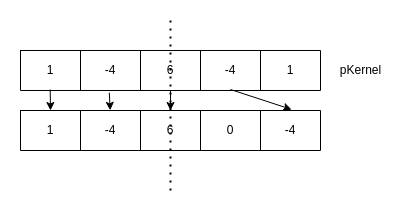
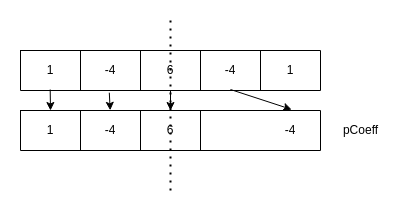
  <mxCell id="0" />
  <mxCell id="1" parent="0" />
  <mxCell id="2" value="" style="shape=table;startSize=0;container=1;collapsible=0;childLayout=tableLayout;" vertex="1" parent="1"><mxGeometry x="20" y="50" width="300" height="40" as="geometry" /></mxCell>
  <mxCell id="3" value="" style="shape=partialRectangle;collapsible=0;dropTarget=0;pointerEvents=0;fillColor=none;top=0;left=0;bottom=0;right=0;points=[[0,0.5],[1,0.5]];portConstraint=eastwest;" vertex="1" parent="2"><mxGeometry width="300" height="40" as="geometry" /></mxCell>
  <mxCell id="4" value="1" style="shape=partialRectangle;html=1;whiteSpace=wrap;connectable=0;overflow=hidden;fillColor=none;top=0;left=0;bottom=0;right=0;pointerEvents=1;" vertex="1" parent="3"><mxGeometry width="60" height="40" as="geometry" /></mxCell>
  <mxCell id="5" value="-4" style="shape=partialRectangle;html=1;whiteSpace=wrap;connectable=0;overflow=hidden;fillColor=none;top=0;left=0;bottom=0;right=0;pointerEvents=1;" vertex="1" parent="3"><mxGeometry x="60" width="60" height="40" as="geometry" /></mxCell>
  <mxCell id="6" value="6" style="shape=partialRectangle;html=1;whiteSpace=wrap;connectable=0;overflow=hidden;fillColor=none;top=0;left=0;bottom=0;right=0;pointerEvents=1;" vertex="1" parent="3"><mxGeometry x="120" width="60" height="40" as="geometry" /></mxCell>
  <mxCell id="7" value="-4" style="shape=partialRectangle;html=1;whiteSpace=wrap;connectable=0;overflow=hidden;fillColor=none;top=0;left=0;bottom=0;right=0;pointerEvents=1;" vertex="1" parent="3"><mxGeometry x="180" width="60" height="40" as="geometry" /></mxCell>
  <mxCell id="8" value="1" style="shape=partialRectangle;html=1;whiteSpace=wrap;connectable=0;overflow=hidden;fillColor=none;top=0;left=0;bottom=0;right=0;pointerEvents=1;" vertex="1" parent="3"><mxGeometry x="240" width="60" height="40" as="geometry" /></mxCell>
  <mxCell id="9" value="" style="shape=table;startSize=0;container=1;collapsible=0;childLayout=tableLayout;" vertex="1" parent="1"><mxGeometry x="20" y="110" width="300" height="40" as="geometry" /></mxCell>
  <mxCell id="10" value="" style="shape=partialRectangle;collapsible=0;dropTarget=0;pointerEvents=0;fillColor=none;top=0;left=0;bottom=0;right=0;points=[[0,0.5],[1,0.5]];portConstraint=eastwest;" vertex="1" parent="9"><mxGeometry width="300" height="40" as="geometry" /></mxCell>
  <mxCell id="11" value="1" style="shape=partialRectangle;html=1;whiteSpace=wrap;connectable=0;overflow=hidden;fillColor=none;top=0;left=0;bottom=0;right=0;pointerEvents=1;" vertex="1" parent="10"><mxGeometry width="60" height="40" as="geometry" /></mxCell>
  <mxCell id="12" value="-4" style="shape=partialRectangle;html=1;whiteSpace=wrap;connectable=0;overflow=hidden;fillColor=none;top=0;left=0;bottom=0;right=0;pointerEvents=1;" vertex="1" parent="10"><mxGeometry x="60" width="60" height="40" as="geometry" /></mxCell>
  <mxCell id="13" value="6" style="shape=partialRectangle;html=1;whiteSpace=wrap;connectable=0;overflow=hidden;fillColor=none;top=0;left=0;bottom=0;right=0;pointerEvents=1;" vertex="1" parent="10"><mxGeometry x="120" width="60" height="40" as="geometry" /></mxCell>
- <mxCell id="14" value="0" style="shape=partialRectangle;html=1;whiteSpace=wrap;connectable=0;overflow=hidden;fillColor=none;top=0;left=0;bottom=0;right=0;pointerEvents=1;" vertex="1" parent="10"><mxGeometry x="180" width="60" height="40" as="geometry" /></mxCell>
  <mxCell id="15" value="-4" style="shape=partialRectangle;html=1;whiteSpace=wrap;connectable=0;overflow=hidden;fillColor=none;top=0;left=0;bottom=0;right=0;pointerEvents=1;" vertex="1" parent="10"><mxGeometry x="240" width="60" height="40" as="geometry" /></mxCell>
- <mxCell id="16" value="pKernel" style="text;html=1;align=center;verticalAlign=middle;resizable=0;points=[];autosize=1;strokeColor=none;fillColor=none;" vertex="1" parent="1"><mxGeometry x="330" y="60" width="60" height="20" as="geometry" /></mxCell>
+ <mxCell id="17" value="pCoeff" style="text;html=1;align=center;verticalAlign=middle;resizable=0;points=[];autosize=1;strokeColor=none;fillColor=none;" vertex="1" parent="1"><mxGeometry x="335" y="120" width="50" height="20" as="geometry" /></mxCell>
  <mxCell id="18" value="" style="endArrow=none;dashed=1;html=1;dashPattern=1 3;strokeWidth=2;" edge="1" parent="1"><mxGeometry width="50" height="50" relative="1" as="geometry"><mxPoint x="170" y="190" as="sourcePoint" /><mxPoint x="170" y="20" as="targetPoint" /></mxGeometry></mxCell>
  <mxCell id="19" value="" style="endArrow=classic;html=1;exitX=0.099;exitY=0.975;exitDx=0;exitDy=0;exitPerimeter=0;" edge="1" parent="1" source="3"><mxGeometry width="50" height="50" relative="1" as="geometry"><mxPoint x="150" y="230" as="sourcePoint" /><mxPoint x="50" y="110" as="targetPoint" /></mxGeometry></mxCell>
  <mxCell id="20" value="" style="endArrow=classic;html=1;exitX=0.296;exitY=1.055;exitDx=0;exitDy=0;exitPerimeter=0;entryX=0.299;entryY=-0.005;entryDx=0;entryDy=0;entryPerimeter=0;" edge="1" parent="1" source="3" target="10"><mxGeometry width="50" height="50" relative="1" as="geometry"><mxPoint x="150" y="230" as="sourcePoint" /><mxPoint x="200" y="180" as="targetPoint" /></mxGeometry></mxCell>
  <mxCell id="21" value="" style="endArrow=classic;html=1;entryX=0.904;entryY=-0.025;entryDx=0;entryDy=0;entryPerimeter=0;" edge="1" parent="1" target="10"><mxGeometry width="50" height="50" relative="1" as="geometry"><mxPoint x="230" y="89" as="sourcePoint" /><mxPoint x="200" y="180" as="targetPoint" /></mxGeometry></mxCell>
  <mxCell id="22" value="" style="endArrow=classic;html=1;" edge="1" parent="1"><mxGeometry width="50" height="50" relative="1" as="geometry"><mxPoint x="170" y="90" as="sourcePoint" /><mxPoint x="170" y="110" as="targetPoint" /></mxGeometry></mxCell>
